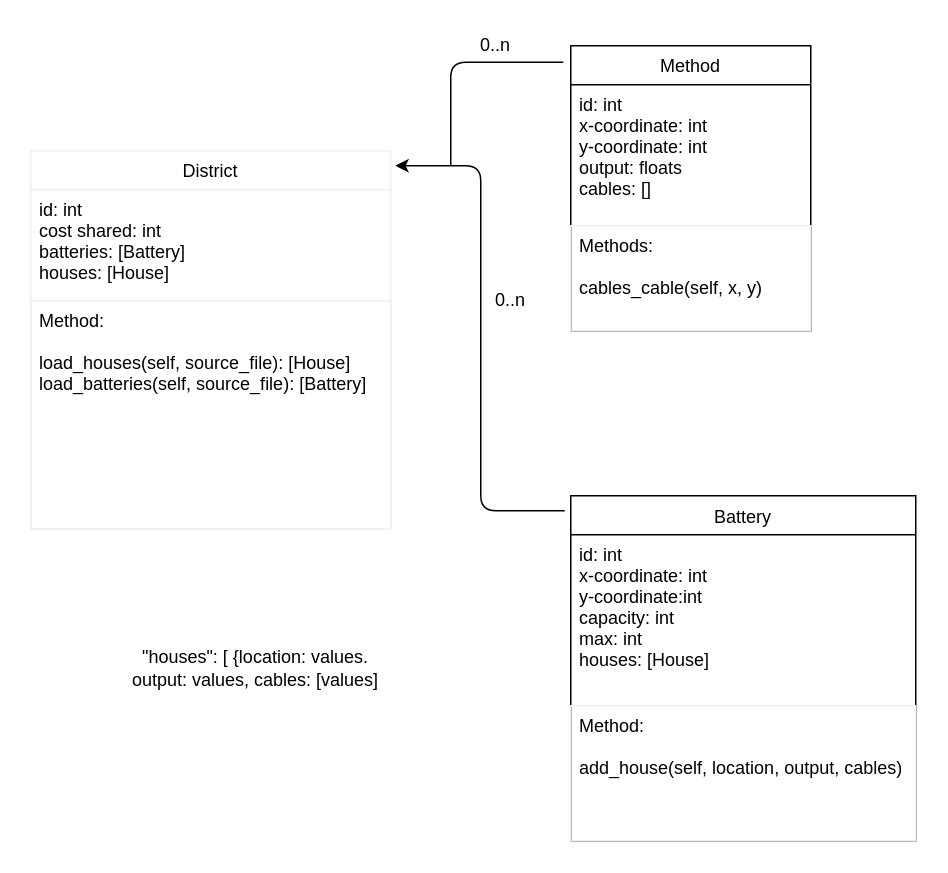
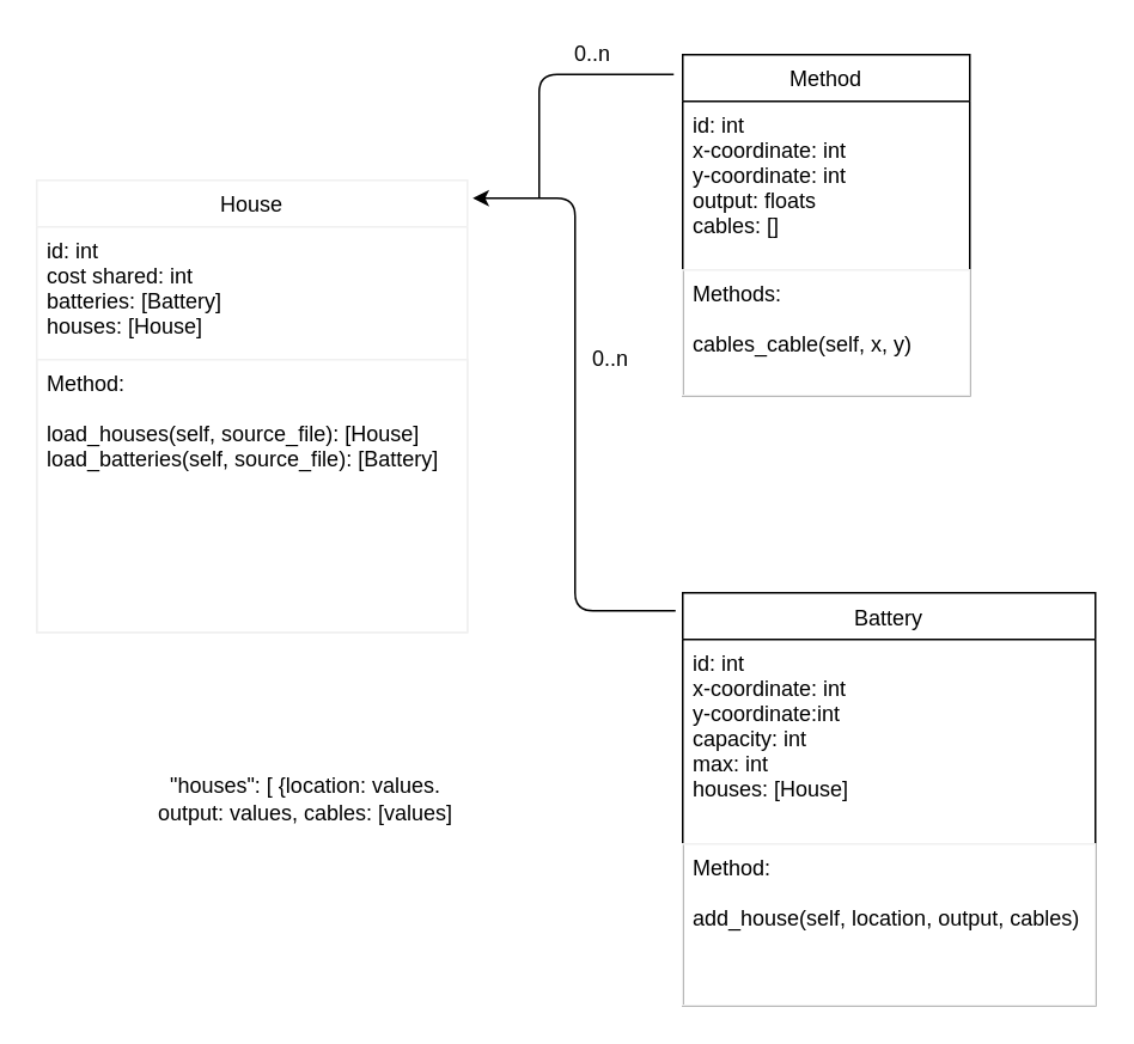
  <mxCell id="0" />
  <mxCell id="1" parent="0" />
  <mxCell id="2" value="Method" style="swimlane;fontStyle=0;childLayout=stackLayout;horizontal=1;startSize=26;fillColor=none;horizontalStack=0;resizeParent=1;resizeParentMax=0;resizeLast=0;collapsible=1;marginBottom=0;" vertex="1" parent="1"><mxGeometry x="380" y="30" width="160" height="190" as="geometry" /></mxCell>
  <mxCell id="3" value="id: int&#10;x-coordinate: int&#10;y-coordinate: int&#10;output: floats&#10;cables: []" style="text;strokeColor=none;fillColor=none;align=left;verticalAlign=top;spacingLeft=4;spacingRight=4;overflow=hidden;rotatable=0;points=[[0,0.5],[1,0.5]];portConstraint=eastwest;" vertex="1" parent="2"><mxGeometry y="26" width="160" height="94" as="geometry" /></mxCell>
  <mxCell id="4" value="Methods:&#10;&#10;cables_cable(self, x, y)&#10;" style="text;fillColor=none;align=left;verticalAlign=top;spacingLeft=4;spacingRight=4;overflow=hidden;rotatable=0;points=[[0,0.5],[1,0.5]];portConstraint=eastwest;strokeColor=#f0f0f0;" vertex="1" parent="2"><mxGeometry y="120" width="160" height="70" as="geometry" /></mxCell>
  <mxCell id="5" value="Battery" style="swimlane;fontStyle=0;childLayout=stackLayout;horizontal=1;startSize=26;fillColor=none;horizontalStack=0;resizeParent=1;resizeParentMax=0;resizeLast=0;collapsible=1;marginBottom=0;spacingTop=1;" vertex="1" parent="1"><mxGeometry x="380" y="330" width="230" height="230" as="geometry" /></mxCell>
  <mxCell id="6" value="id: int&#10;x-coordinate: int&#10;y-coordinate:int&#10;capacity: int&#10;max: int&#10;houses: [House]" style="text;strokeColor=none;fillColor=none;align=left;verticalAlign=top;spacingLeft=4;spacingRight=4;overflow=hidden;rotatable=0;points=[[0,0.5],[1,0.5]];portConstraint=eastwest;" vertex="1" parent="5"><mxGeometry y="26" width="230" height="114" as="geometry" /></mxCell>
  <mxCell id="7" value="Method: &#10;&#10;add_house(self, location, output, cables)&#10;&#10;&#10;" style="text;fillColor=none;align=left;verticalAlign=top;spacingLeft=4;spacingRight=4;overflow=hidden;rotatable=0;points=[[0,0.5],[1,0.5]];portConstraint=eastwest;strokeColor=#f0f0f0;" vertex="1" parent="5"><mxGeometry y="140" width="230" height="90" as="geometry" /></mxCell>
- <mxCell id="8" value="District" style="swimlane;fontStyle=0;childLayout=stackLayout;horizontal=1;startSize=26;fillColor=none;horizontalStack=0;resizeParent=1;resizeParentMax=0;resizeLast=0;collapsible=1;marginBottom=0;strokeColor=#f0f0f0;" vertex="1" parent="1"><mxGeometry x="20" y="100" width="240" height="252" as="geometry" /></mxCell>
+ <mxCell id="8" value="House" style="swimlane;fontStyle=0;childLayout=stackLayout;horizontal=1;startSize=26;fillColor=none;horizontalStack=0;resizeParent=1;resizeParentMax=0;resizeLast=0;collapsible=1;marginBottom=0;strokeColor=#f0f0f0;" vertex="1" parent="1"><mxGeometry x="20" y="100" width="240" height="252" as="geometry" /></mxCell>
  <mxCell id="9" value="id: int&#10;cost shared: int&#10;batteries: [Battery]&#10;houses: [House]" style="text;strokeColor=none;fillColor=none;align=left;verticalAlign=top;spacingLeft=4;spacingRight=4;overflow=hidden;rotatable=0;points=[[0,0.5],[1,0.5]];portConstraint=eastwest;" vertex="1" parent="8"><mxGeometry y="26" width="240" height="74" as="geometry" /></mxCell>
  <mxCell id="10" value="Method:&#10;&#10;load_houses(self, source_file): [House]&#10;load_batteries(self, source_file): [Battery]" style="text;fillColor=none;align=left;verticalAlign=top;spacingLeft=4;spacingRight=4;overflow=hidden;rotatable=0;points=[[0,0.5],[1,0.5]];portConstraint=eastwest;strokeColor=#f0f0f0;" vertex="1" parent="8"><mxGeometry y="100" width="240" height="152" as="geometry" /></mxCell>
  <mxCell id="11" value="" style="endArrow=classic;html=1;" edge="1" parent="1"><mxGeometry width="50" height="50" relative="1" as="geometry"><mxPoint x="376" y="340" as="sourcePoint" /><mxPoint x="263" y="110" as="targetPoint" /><Array as="points"><mxPoint x="320" y="340" /><mxPoint x="320" y="110" /></Array></mxGeometry></mxCell>
  <mxCell id="12" value="0..n" style="text;html=1;strokeColor=none;fillColor=none;align=center;verticalAlign=middle;whiteSpace=wrap;rounded=0;" vertex="1" parent="1"><mxGeometry x="320" y="190" width="40" height="20" as="geometry" /></mxCell>
  <mxCell id="13" value="0..n" style="text;html=1;strokeColor=none;fillColor=none;align=center;verticalAlign=middle;whiteSpace=wrap;rounded=0;" vertex="1" parent="1"><mxGeometry x="310" y="20" width="40" height="20" as="geometry" /></mxCell>
  <mxCell id="14" value="" style="endArrow=none;html=1;" edge="1" parent="1"><mxGeometry width="50" height="50" relative="1" as="geometry"><mxPoint x="375" y="41" as="sourcePoint" /><mxPoint x="300" y="110" as="targetPoint" /><Array as="points"><mxPoint x="300" y="41" /></Array></mxGeometry></mxCell>
  <mxCell id="15" value="&quot;houses&quot;: [ {location: values. output: values, cables: [values]" style="text;html=1;strokeColor=none;fillColor=none;align=center;verticalAlign=middle;whiteSpace=wrap;rounded=0;" vertex="1" parent="1"><mxGeometry x="80" y="410" width="180" height="70" as="geometry" /></mxCell>
